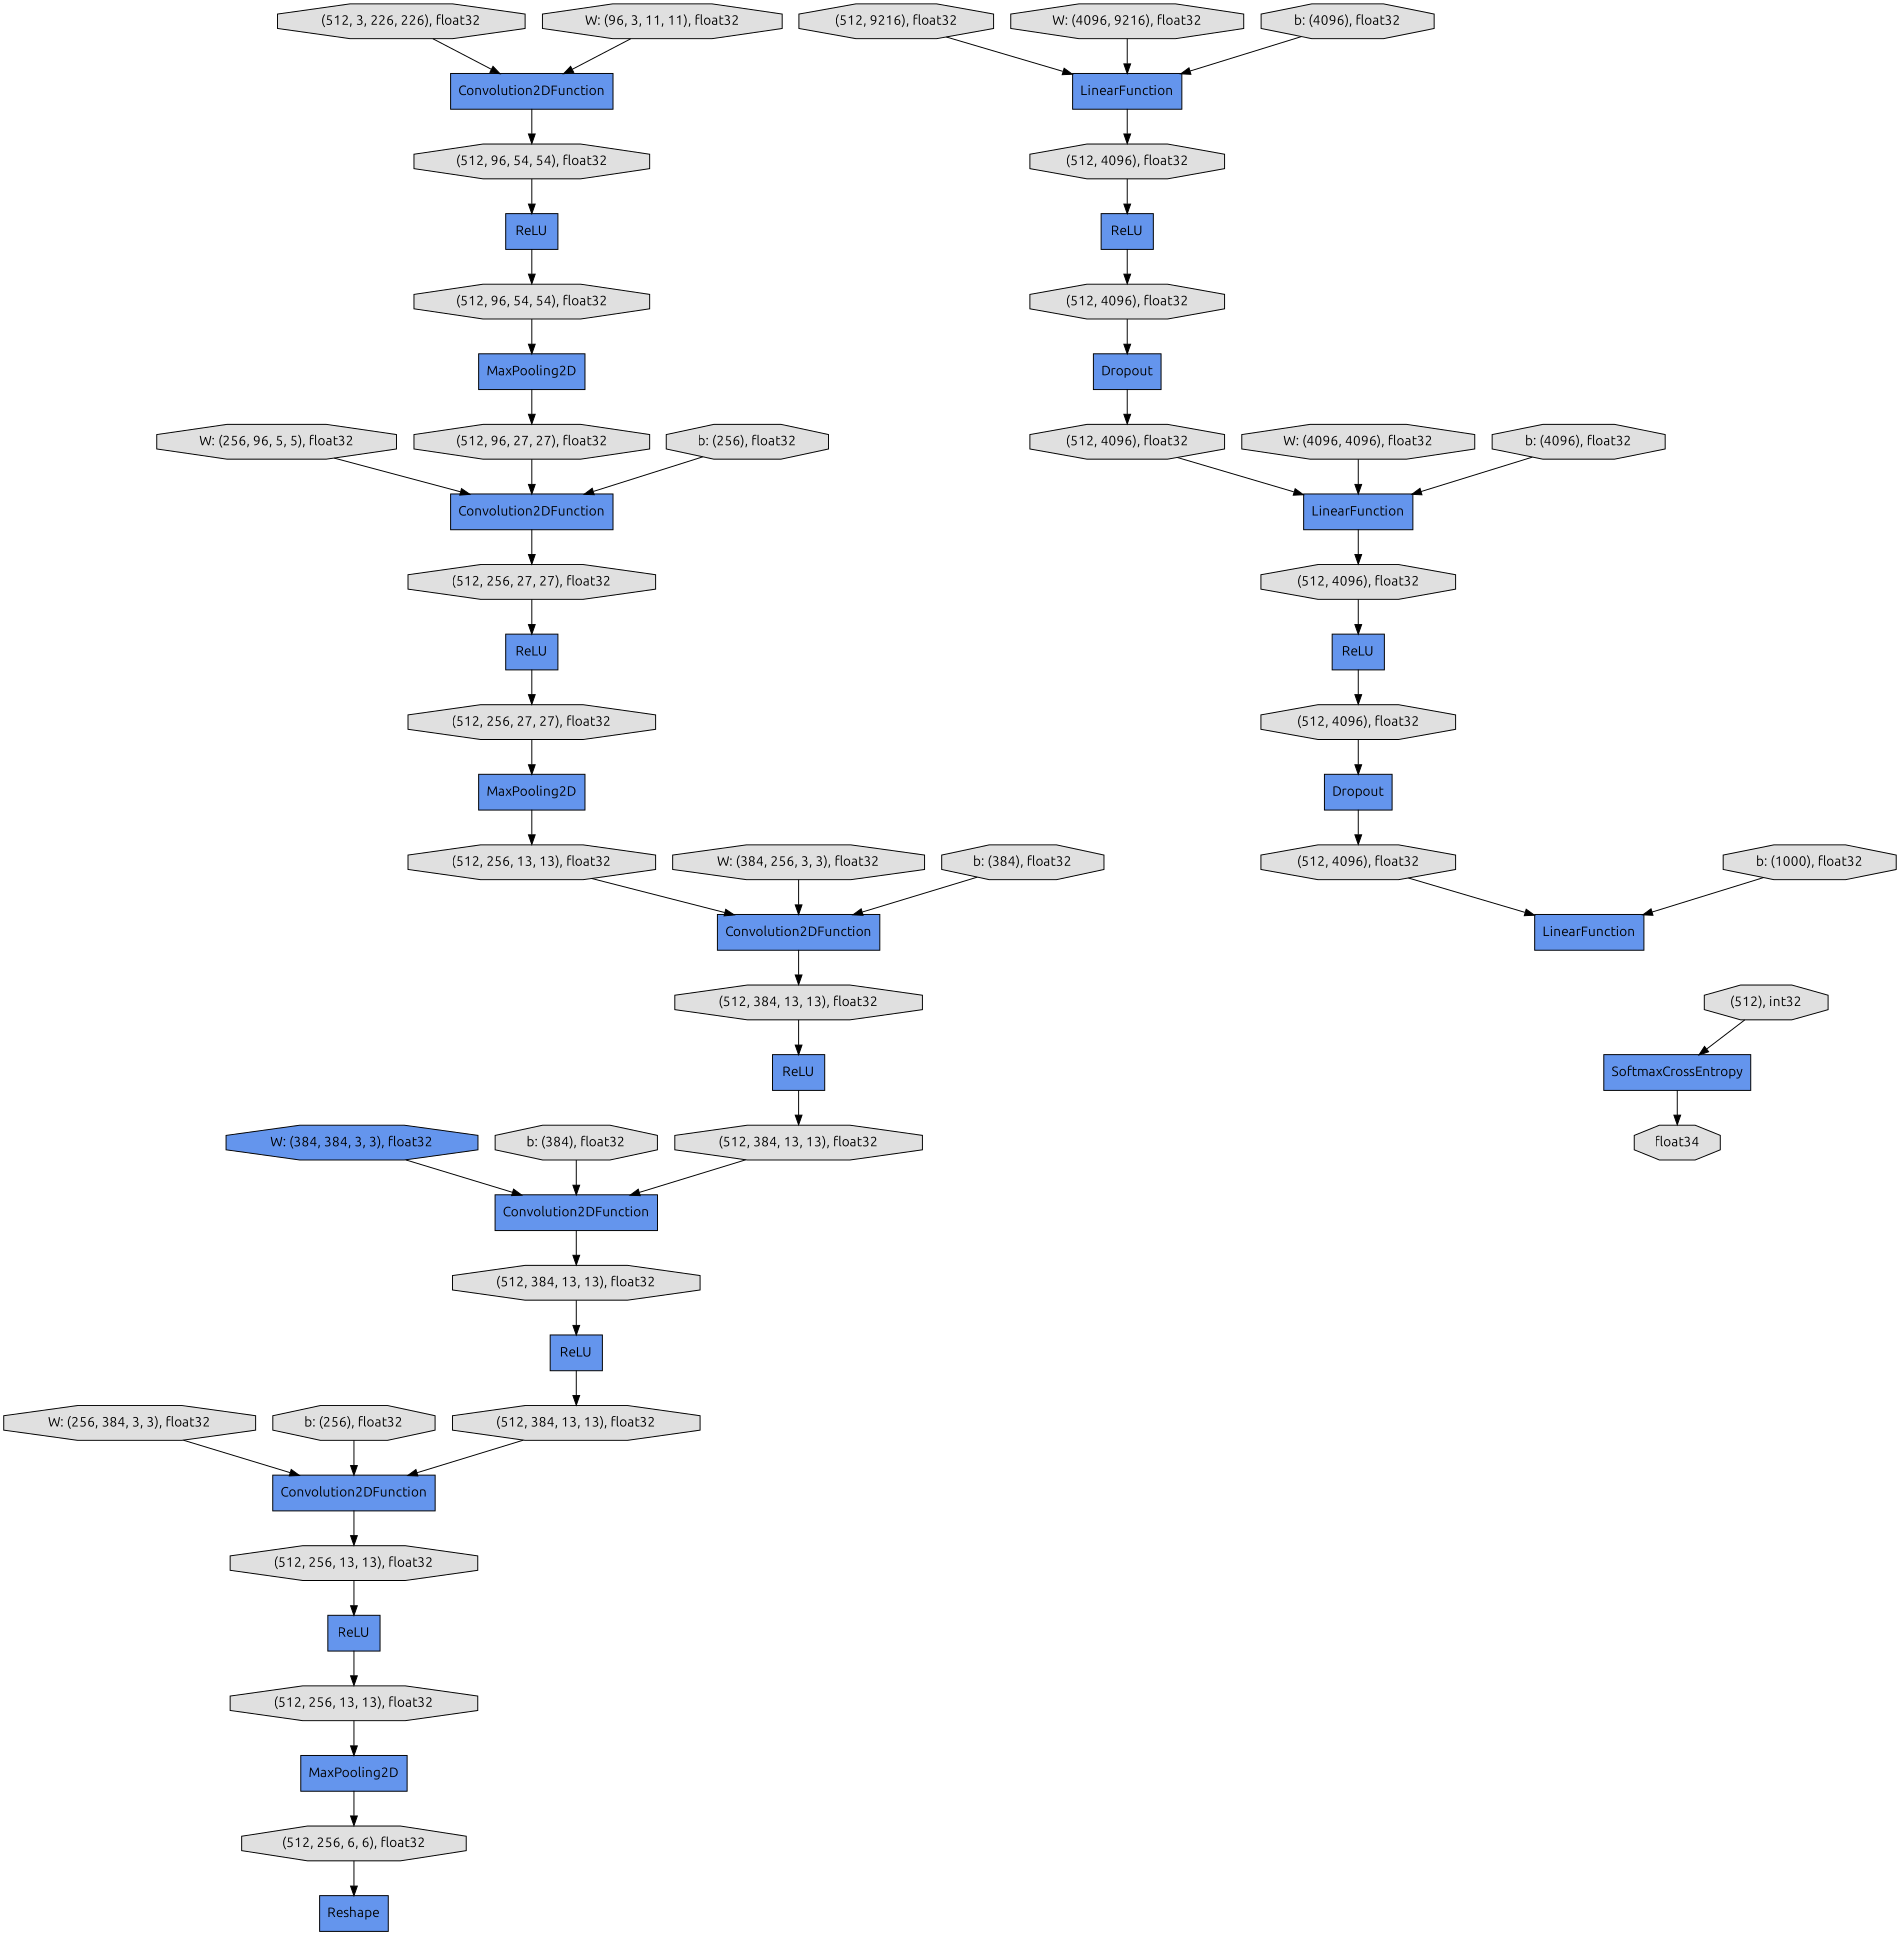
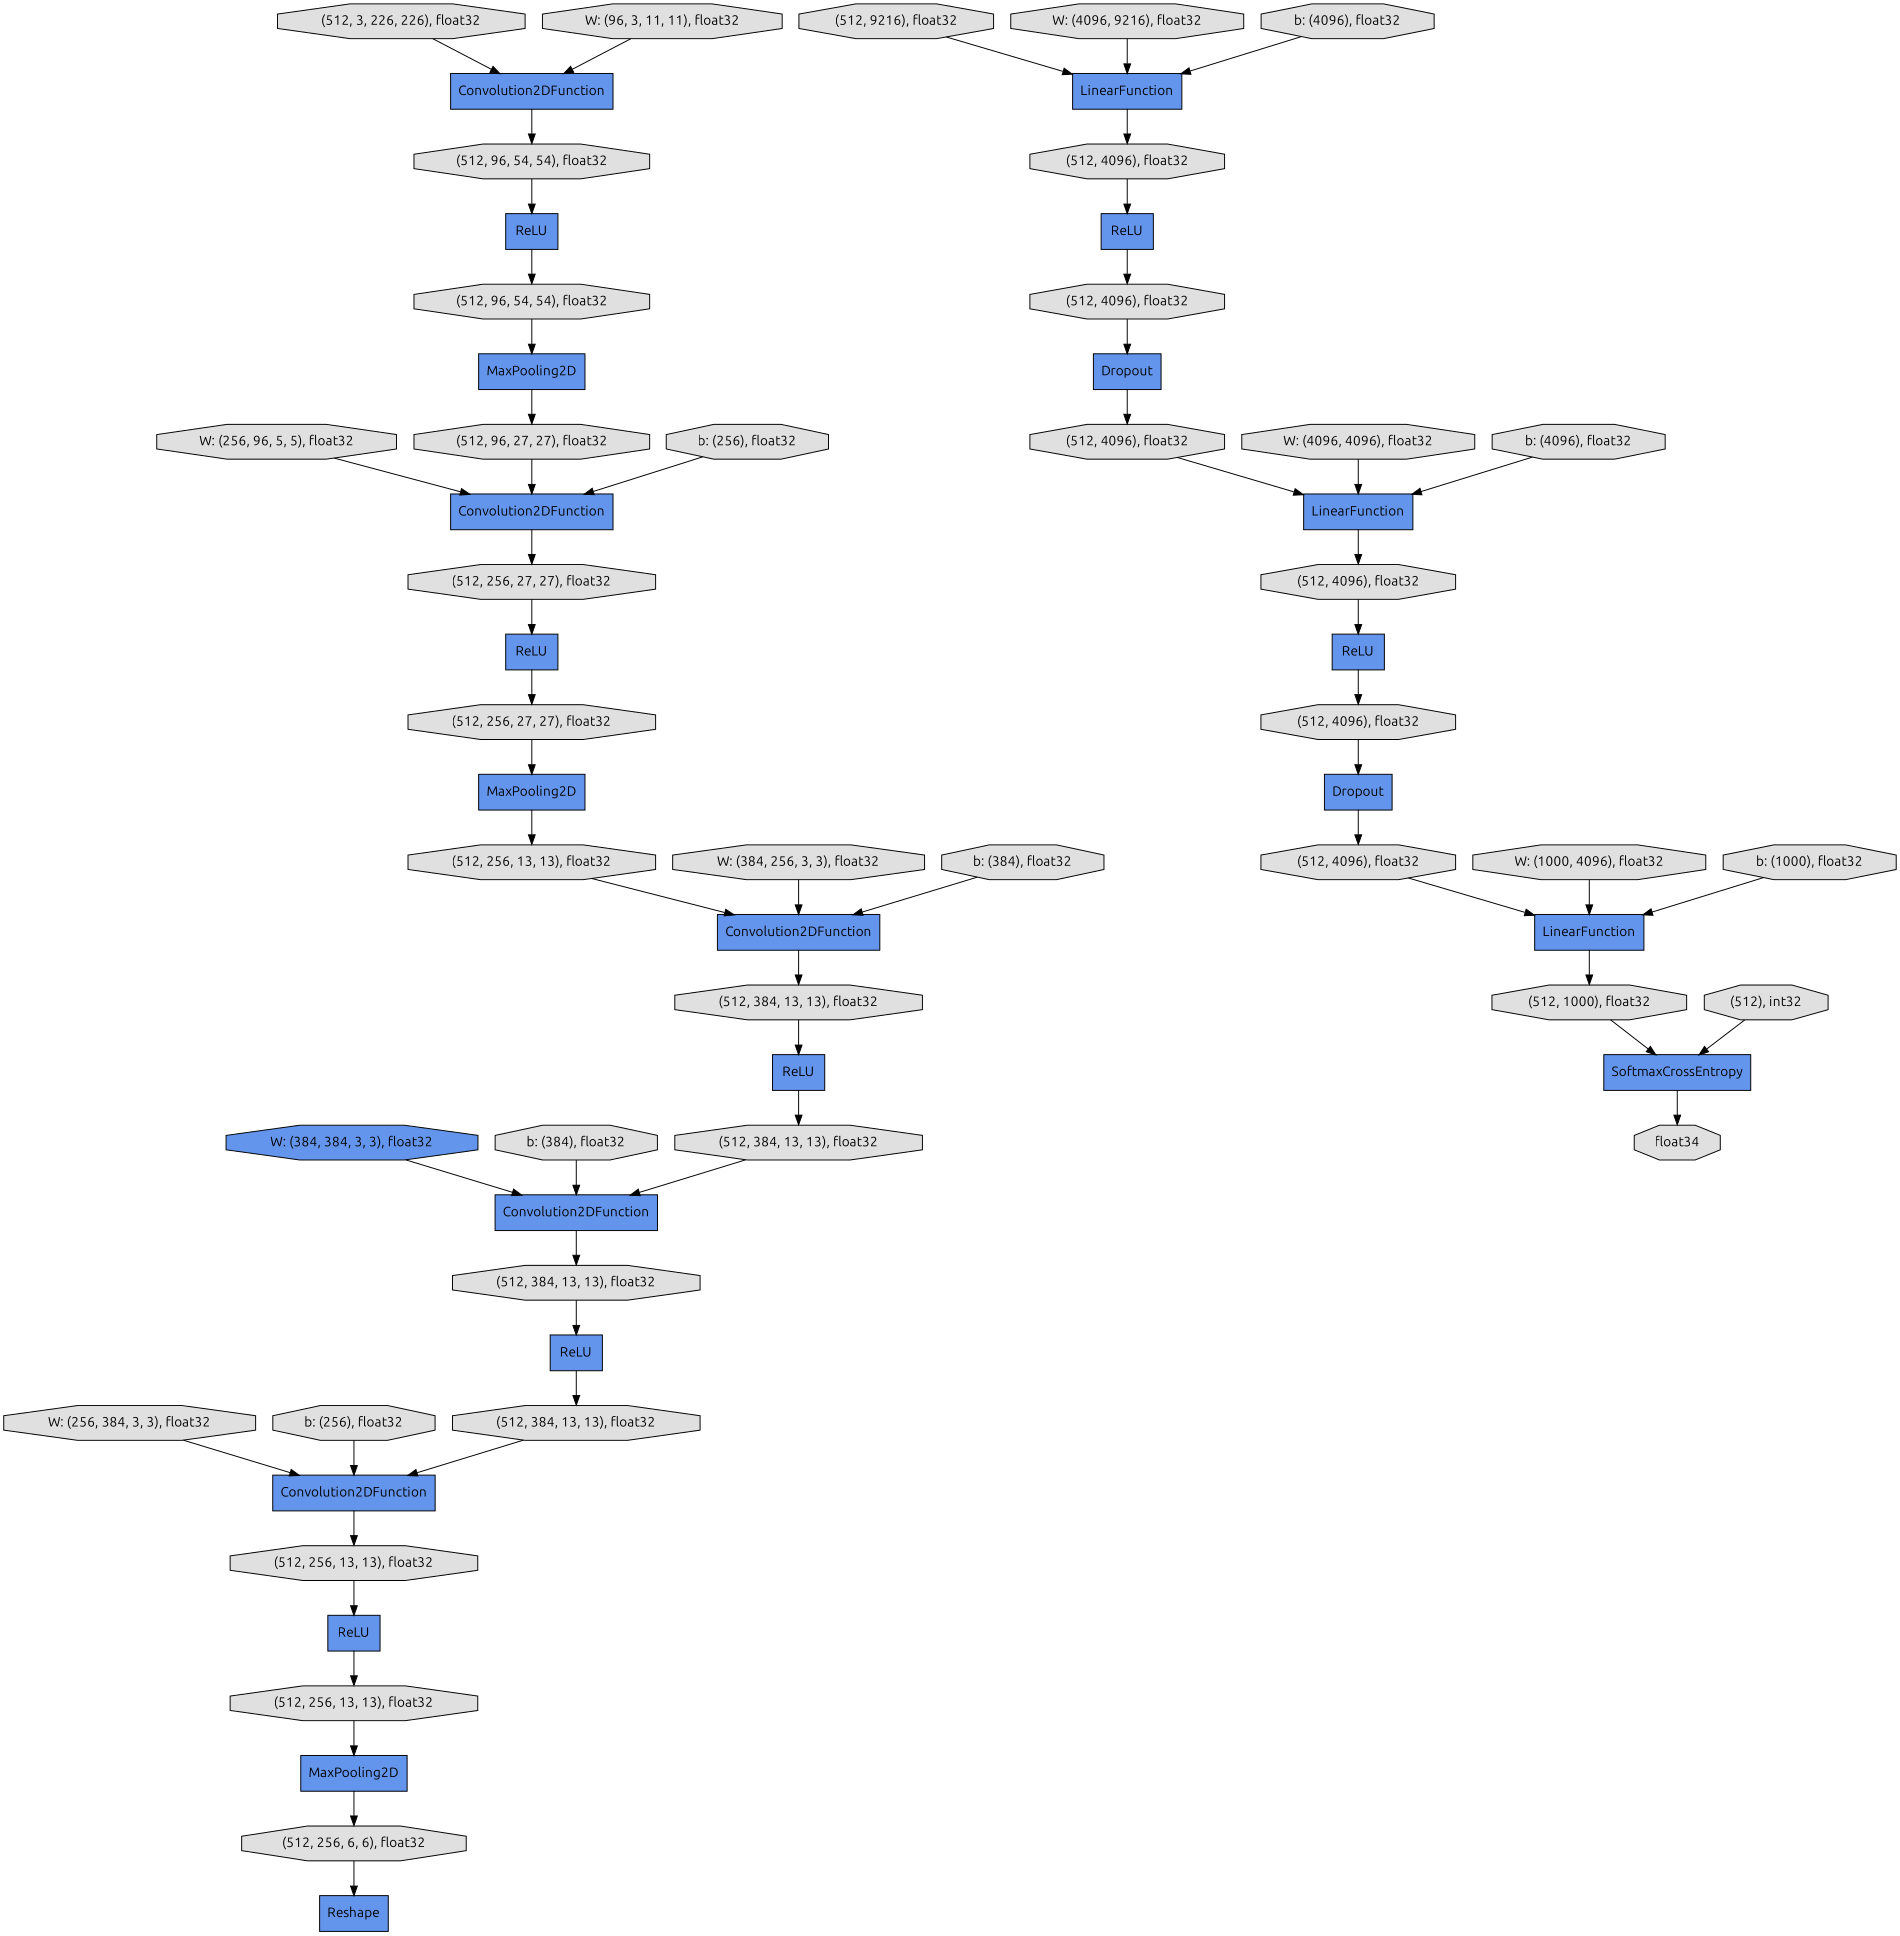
  digraph {
    fontname=Ubuntu
    rankdir=TB
    node [fillcolor="#E0E0E0" fontname=Ubuntu shape=octagon style=filled]
    edge [fontname=Ubuntu]
    n1 [label="(512, 384, 13, 13), float32"]
    n2 [fillcolor="#6495ED" label=Convolution2DFunction shape=record]
    n3 [label="(512, 384, 13, 13), float32"]
    n4 [label="W: (256, 96, 5, 5), float32"]
    n5 [fillcolor="#6495ED" label=Convolution2DFunction shape=record]
    n6 [label="(512, 256, 27, 27), float32"]
    n7 [fillcolor="#6495ED" label=ReLU shape=record]
    n8 [label="(512, 96, 54, 54), float32"]
    n9 [fillcolor="#6495ED" label=MaxPooling2D shape=record]
    n10 [label="(512, 256, 27, 27), float32"]
    n11 [fillcolor="#6495ED" label=MaxPooling2D shape=record]
    n12 [label="(512, 256, 13, 13), float32"]
    n13 [label="(512, 96, 27, 27), float32"]
    n14 [label="(512, 9216), float32"]
    n15 [fillcolor="#6495ED" label=LinearFunction shape=record]
    n16 [label="(512, 4096), float32"]
    n17 [label="W: (256, 384, 3, 3), float32"]
    n18 [fillcolor="#6495ED" label=Convolution2DFunction shape=record]
    n19 [label="(512, 256, 13, 13), float32"]
    n20 [fillcolor="#6495ED" label=ReLU shape=record]
+   n21 [label="W: (1000, 4096), float32"]
    n22 [fillcolor="#6495ED" label=LinearFunction shape=record]
+   n23 [label="(512, 1000), float32"]
    n24 [fillcolor="#6495ED" label=Convolution2DFunction shape=record]
    n25 [label="(512, 384, 13, 13), float32"]
    n26 [label="(512, 256, 6, 6), float32"]
    n27 [fillcolor="#6495ED" label=Reshape shape=record]
    n28 [fillcolor="#6495ED" label=ReLU shape=record]
    n29 [label="b: (256), float32"]
    n30 [fillcolor="#6495ED" label=Dropout shape=record]
    n31 [label="(512, 4096), float32"]
    n32 [fillcolor="#6495ED" label=LinearFunction shape=record]
    n33 [fillcolor="#6495ED" label=ReLU shape=record]
    n34 [label="b: (256), float32"]
    n35 [label="b: (1000), float32"]
    n36 [label="(512, 4096), float32"]
    n37 [label="(512, 4096), float32"]
    n38 [fillcolor="#6495ED" label=Dropout shape=record]
    n39 [label="(512, 4096), float32"]
    n40 [fillcolor="#6495ED" label=Convolution2DFunction shape=record]
    n41 [label="(512, 96, 54, 54), float32"]
    n42 [fillcolor="#6495ED" label=ReLU shape=record]
    n43 [label="W: (384, 256, 3, 3), float32"]
    n44 [label="W: (4096, 9216), float32"]
    n45 [fillcolor="#6495ED" label=ReLU shape=record]
    n46 [fillcolor="#6495ED" label=SoftmaxCrossEntropy shape=record]
    n47 [label=float34]
    n48 [label="(512, 4096), float32"]
    n49 [label="b: (384), float32"]
    n50 [label="b: (4096), float32"]
    n51 [label="(512, 3, 226, 226), float32"]
    n52 [label="(512), int32"]
    n53 [fillcolor="#6495ED" label=ReLU shape=record]
    n54 [label="(512, 384, 13, 13), float32"]
    n55 [fillcolor="#6495ED" label="W: (384, 384, 3, 3), float32"]
    n56 [label="W: (4096, 4096), float32"]
    n57 [label="(512, 256, 13, 13), float32"]
    n58 [fillcolor="#6495ED" label=MaxPooling2D shape=record]
    n59 [label="W: (96, 3, 11, 11), float32"]
    n60 [label="b: (384), float32"]
    n61 [label="b: (4096), float32"]
    n1 -> n2
    n2 -> n3
    n3 -> n53
    n4 -> n5
    n5 -> n6
    n6 -> n20
    n7 -> n8
    n8 -> n9
    n9 -> n13
    n10 -> n11
    n11 -> n12
    n12 -> n24
    n13 -> n5
    n14 -> n15
    n15 -> n16
    n16 -> n33
    n17 -> n18
    n18 -> n19
    n19 -> n45
    n20 -> n10
+   n21 -> n22
+   n22 -> n23
+   n23 -> n46
    n24 -> n25
    n25 -> n28
    n26 -> n27
    n28 -> n1
    n29 -> n5
    n30 -> n31
    n31 -> n32
    n32 -> n36
    n33 -> n48
    n34 -> n18
    n35 -> n22
    n36 -> n42
    n37 -> n38
    n38 -> n39
    n39 -> n22
    n40 -> n41
    n41 -> n7
    n42 -> n37
    n43 -> n24
    n44 -> n15
    n45 -> n57
    n46 -> n47
    n48 -> n30
    n49 -> n24
    n50 -> n15
    n51 -> n40
    n52 -> n46
    n53 -> n54
    n54 -> n18
    n55 -> n2
    n56 -> n32
    n57 -> n58
    n58 -> n26
    n59 -> n40
    n60 -> n2
    n61 -> n32
  }
